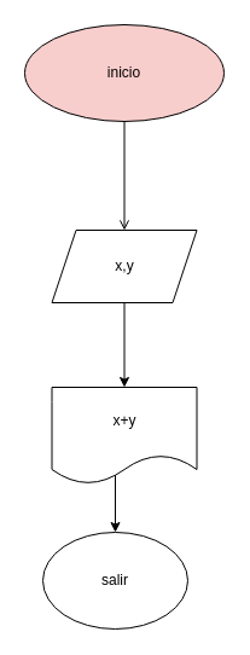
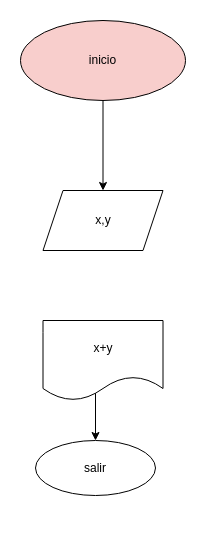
  <mxCell id="0" />
  <mxCell id="1" parent="0" />
- <mxCell id="2" value="" style="edgeStyle=none;html=1;endArrow=open;" edge="1" parent="1" source="3" target="5"><mxGeometry relative="1" as="geometry" /></mxCell>
+ <mxCell id="2" value="" style="edgeStyle=none;html=1;" edge="1" parent="1" source="3" target="5"><mxGeometry relative="1" as="geometry" /></mxCell>
  <mxCell id="3" value="inicio" style="ellipse;whiteSpace=wrap;html=1;fillColor=#f8cecc;" vertex="1" parent="1"><mxGeometry x="20" y="20" width="165" height="80" as="geometry" /></mxCell>
- <mxCell id="4" value="" style="edgeStyle=none;html=1;" edge="1" parent="1" source="5" target="7"><mxGeometry relative="1" as="geometry" /></mxCell>
  <mxCell id="5" value="x,y" style="shape=parallelogram;perimeter=parallelogramPerimeter;whiteSpace=wrap;html=1;fixedSize=1;" vertex="1" parent="1"><mxGeometry x="42.5" y="190" width="120" height="60" as="geometry" /></mxCell>
  <mxCell id="6" style="edgeStyle=none;html=1;" edge="1" parent="1" target="8"><mxGeometry relative="1" as="geometry"><mxPoint x="95" y="390" as="sourcePoint" /></mxGeometry></mxCell>
  <mxCell id="7" value="x+y" style="shape=document;whiteSpace=wrap;html=1;boundedLbl=1;" vertex="1" parent="1"><mxGeometry x="42.5" y="320" width="120" height="80" as="geometry" /></mxCell>
- <mxCell id="8" value="salir&lt;br&gt;" style="ellipse;whiteSpace=wrap;html=1;" vertex="1" parent="1"><mxGeometry x="35" y="440" width="120" height="80" as="geometry" /></mxCell>
+ <mxCell id="8" value="salir&lt;br&gt;" style="ellipse;whiteSpace=wrap;html=1;" vertex="1" parent="1"><mxGeometry x="35" y="440" width="120" height="55" as="geometry" /></mxCell>
